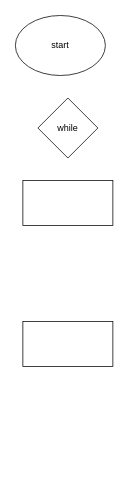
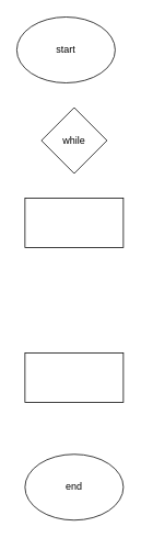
  <mxCell id="0" />
  <mxCell id="1" parent="0" />
  <mxCell id="2" value="start" style="ellipse;whiteSpace=wrap;html=1;" vertex="1" parent="1"><mxGeometry x="20" y="20" width="120" height="80" as="geometry" /></mxCell>
+ <mxCell id="3" value="end" style="ellipse;whiteSpace=wrap;html=1;" vertex="1" parent="1"><mxGeometry x="30" y="551" width="120" height="80" as="geometry" /></mxCell>
  <mxCell id="4" value="" style="rounded=0;whiteSpace=wrap;html=1;" vertex="1" parent="1"><mxGeometry x="30" y="240" width="120" height="60" as="geometry" /></mxCell>
  <mxCell id="5" value="" style="rounded=0;whiteSpace=wrap;html=1;" vertex="1" parent="1"><mxGeometry x="30" y="428" width="120" height="60" as="geometry" /></mxCell>
  <mxCell id="6" value="while" style="rhombus;whiteSpace=wrap;html=1;" vertex="1" parent="1"><mxGeometry x="50" y="130" width="80" height="80" as="geometry" /></mxCell>
